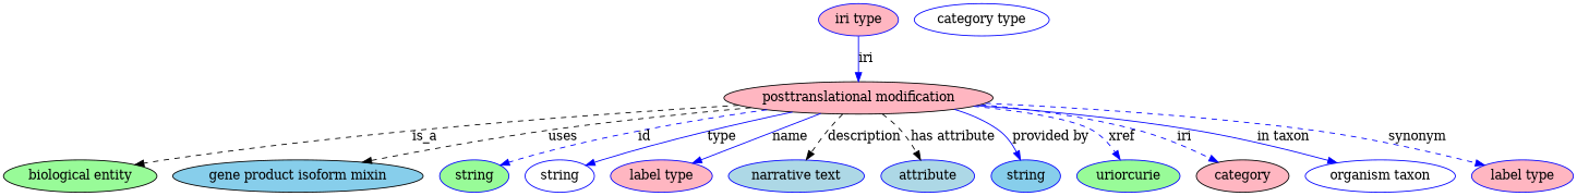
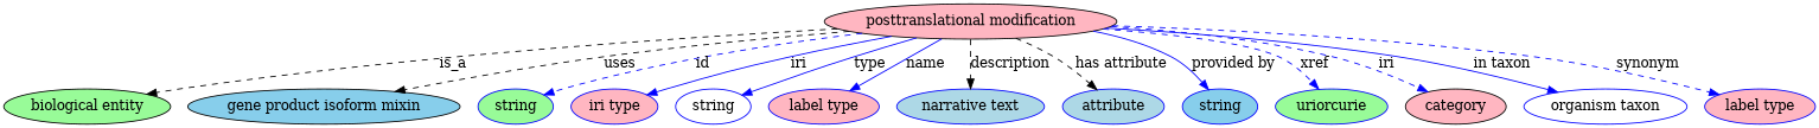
  digraph {
    node [fillcolor=lightpink style=filled color=blue]
    edge [style=dashed color=blue]
    n1 [height=0.5 label="posttranslational modification" width=4.1524 color=""]
    "biological entity" [fillcolor=palegreen height=0.5 width=2.3651 color=""]
    "gene product isoform mixin" [fillcolor=skyblue height=0.5 width=3.8635 color=""]
    n4 [fillcolor=palegreen height=0.5 label=string width=1.0652]
    n5 [height=0.5 label="iri type" width=1.2277]
    n6 [fillcolor=white height=0.5 label=string width=1.0652]
    n7 [height=0.5 label="label type" width=1.5707]
    n8 [fillcolor=lightblue height=0.5 label="narrative text" width=2.0943]
    n9 [fillcolor=lightblue height=0.5 label=attribute width=1.4443]
    n10 [fillcolor=skyblue height=0.5 label=string width=1.0652]
    n11 [fillcolor=palegreen height=0.5 label=uriorcurie width=1.5887]
    category [height=0.5 width=1.4263 color=""]
    n13 [fillcolor=white height=0.5 label="organism taxon" width=2.3109]
    n14 [height=0.5 label="label type" width=1.5707]
-   n15 [fillcolor=white height=0.5 label="category type" width=2.0762]
    n1 -> "biological entity" [label=is_a color=""]
    n1 -> "gene product isoform mixin" [label=uses color=""]
    n1 -> n4 [label=id]
-   n5 -> n1 [label=iri style=solid]
+   n1 -> n5 [label=iri style=solid]
    n1 -> n6 [label=type style=solid]
    n1 -> n7 [label=name style=solid]
    n1 -> n8 [color=black label=description]
    n1 -> n9 [color=black label="has attribute"]
    n1 -> n10 [label="provided by" style=solid]
    n1 -> n11 [label=xref]
    n1 -> category [label=iri]
    n1 -> n13 [label="in taxon" style=solid]
    n1 -> n14 [label=synonym]
  }
